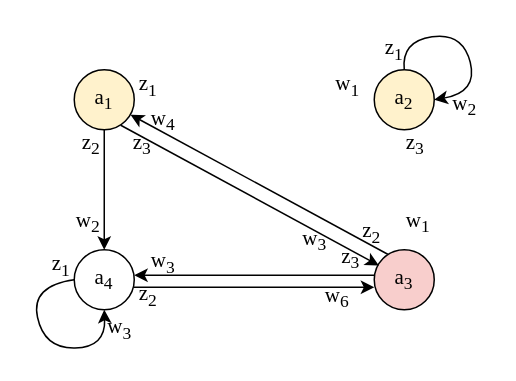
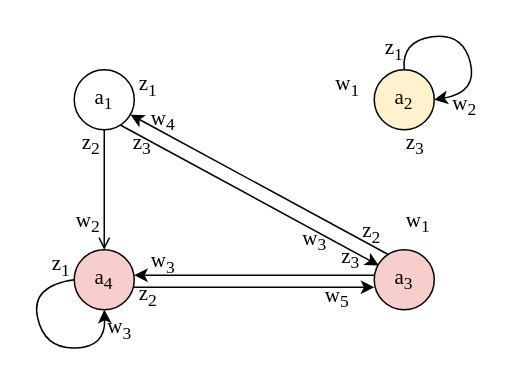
  <mxCell id="0" />
  <mxCell id="1" parent="0" />
- <mxCell id="2" style="edgeStyle=orthogonalEdgeStyle;rounded=0;orthogonalLoop=1;jettySize=auto;html=1;exitX=0.5;exitY=1;exitDx=0;exitDy=0;entryX=0.5;entryY=0;entryDx=0;entryDy=0;fontFamily=Times New Roman;fontSize=14;" parent="1" source="3" target="7" edge="1"><mxGeometry relative="1" as="geometry" /></mxCell>
- <mxCell id="3" value="a&lt;sub&gt;1&lt;/sub&gt;" style="ellipse;whiteSpace=wrap;html=1;aspect=fixed;fontFamily=Times New Roman;fontSize=14;fillColor=#fff2cc;" parent="1" vertex="1"><mxGeometry x="49" y="46" width="40" height="40" as="geometry" /></mxCell>
+ <mxCell id="2" style="edgeStyle=orthogonalEdgeStyle;rounded=0;orthogonalLoop=1;jettySize=auto;html=1;exitX=0.5;exitY=1;exitDx=0;exitDy=0;entryX=0.5;entryY=0;entryDx=0;entryDy=0;fontFamily=Times New Roman;fontSize=14;endArrow=open;" parent="1" source="3" target="7" edge="1"><mxGeometry relative="1" as="geometry" /></mxCell>
+ <mxCell id="3" value="a&lt;sub&gt;1&lt;/sub&gt;" style="ellipse;whiteSpace=wrap;html=1;aspect=fixed;fontFamily=Times New Roman;fontSize=14;" parent="1" vertex="1"><mxGeometry x="49" y="46" width="40" height="40" as="geometry" /></mxCell>
  <mxCell id="4" value="&lt;font style=&quot;font-size: 14px&quot; face=&quot;Times New Roman&quot;&gt;a&lt;sub&gt;2&lt;/sub&gt;&lt;/font&gt;" style="ellipse;whiteSpace=wrap;html=1;aspect=fixed;fillColor=#fff2cc;" parent="1" vertex="1"><mxGeometry x="249" y="46" width="40" height="40" as="geometry" /></mxCell>
  <mxCell id="5" value="&lt;font style=&quot;font-size: 14px&quot; face=&quot;Times New Roman&quot;&gt;a&lt;sub&gt;3&lt;/sub&gt;&lt;/font&gt;" style="ellipse;whiteSpace=wrap;html=1;aspect=fixed;fillColor=#f8cecc;" parent="1" vertex="1"><mxGeometry x="249" y="166" width="40" height="40" as="geometry" /></mxCell>
  <mxCell id="6" style="edgeStyle=orthogonalEdgeStyle;rounded=0;orthogonalLoop=1;jettySize=auto;html=1;fontFamily=Times New Roman;fontSize=14;exitX=0.988;exitY=0.624;exitDx=0;exitDy=0;exitPerimeter=0;" parent="1" source="7" edge="1"><mxGeometry relative="1" as="geometry"><mxPoint x="99" y="191" as="sourcePoint" /><mxPoint x="249" y="191" as="targetPoint" /><Array as="points" /></mxGeometry></mxCell>
- <mxCell id="7" value="&lt;font style=&quot;font-size: 14px&quot; face=&quot;Times New Roman&quot;&gt;a&lt;sub&gt;4&lt;/sub&gt;&lt;/font&gt;" style="ellipse;whiteSpace=wrap;html=1;aspect=fixed;" parent="1" vertex="1"><mxGeometry x="49" y="166" width="40" height="40" as="geometry" /></mxCell>
+ <mxCell id="7" value="&lt;font style=&quot;font-size: 14px&quot; face=&quot;Times New Roman&quot;&gt;a&lt;sub&gt;4&lt;/sub&gt;&lt;/font&gt;" style="ellipse;whiteSpace=wrap;html=1;aspect=fixed;fillColor=#f8cecc;" parent="1" vertex="1"><mxGeometry x="49" y="166" width="40" height="40" as="geometry" /></mxCell>
  <mxCell id="8" style="edgeStyle=orthogonalEdgeStyle;rounded=0;orthogonalLoop=1;jettySize=auto;html=1;exitX=0;exitY=0.425;exitDx=0;exitDy=0;fontFamily=Times New Roman;fontSize=14;exitPerimeter=0;" parent="1" source="5" edge="1"><mxGeometry relative="1" as="geometry"><mxPoint x="239" y="183" as="sourcePoint" /><mxPoint x="89" y="183" as="targetPoint" /></mxGeometry></mxCell>
  <mxCell id="9" value="" style="endArrow=classic;html=1;rounded=0;fontFamily=Times New Roman;fontSize=14;entryX=0.077;entryY=0.262;entryDx=0;entryDy=0;entryPerimeter=0;" parent="1" target="5" edge="1"><mxGeometry width="50" height="50" relative="1" as="geometry"><mxPoint x="80" y="83" as="sourcePoint" /><mxPoint x="166" y="83" as="targetPoint" /></mxGeometry></mxCell>
  <mxCell id="10" value="" style="endArrow=classic;html=1;rounded=0;fontFamily=Times New Roman;fontSize=14;entryX=0.938;entryY=0.749;entryDx=0;entryDy=0;entryPerimeter=0;" parent="1" target="3" edge="1"><mxGeometry width="50" height="50" relative="1" as="geometry"><mxPoint x="258" y="169" as="sourcePoint" /><mxPoint x="166" y="83" as="targetPoint" /></mxGeometry></mxCell>
  <mxCell id="11" value="" style="curved=1;endArrow=classic;html=1;rounded=0;fontFamily=Times New Roman;fontSize=14;exitX=0.5;exitY=0;exitDx=0;exitDy=0;entryX=1;entryY=0.5;entryDx=0;entryDy=0;" parent="1" source="4" target="4" edge="1"><mxGeometry width="50" height="50" relative="1" as="geometry"><mxPoint x="268" y="129" as="sourcePoint" /><mxPoint x="318" y="79" as="targetPoint" /><Array as="points"><mxPoint x="267" y="27" /><mxPoint x="308" y="21" /><mxPoint x="318" y="61" /></Array></mxGeometry></mxCell>
  <mxCell id="12" value="" style="curved=1;endArrow=classic;html=1;rounded=0;fontFamily=Times New Roman;fontSize=14;exitX=0;exitY=0.5;exitDx=0;exitDy=0;entryX=0.5;entryY=1;entryDx=0;entryDy=0;" parent="1" source="7" target="7" edge="1"><mxGeometry width="50" height="50" relative="1" as="geometry"><mxPoint x="116" y="169" as="sourcePoint" /><mxPoint x="166" y="119" as="targetPoint" /><Array as="points"><mxPoint x="20" y="190" /><mxPoint x="29" y="232" /><mxPoint x="70" y="231" /></Array></mxGeometry></mxCell>
  <mxCell id="13" value="z&lt;sub&gt;1&lt;/sub&gt;" style="text;html=1;align=center;verticalAlign=middle;resizable=0;points=[];autosize=1;strokeColor=none;fillColor=none;fontSize=14;fontFamily=Times New Roman;" parent="1" vertex="1"><mxGeometry x="251" y="20" width="22" height="26" as="geometry" /></mxCell>
  <mxCell id="14" value="z&lt;sub&gt;1&lt;/sub&gt;" style="text;html=1;align=center;verticalAlign=middle;resizable=0;points=[];autosize=1;strokeColor=none;fillColor=none;fontSize=14;fontFamily=Times New Roman;" parent="1" vertex="1"><mxGeometry x="29" y="164" width="22" height="26" as="geometry" /></mxCell>
  <mxCell id="15" value="z&lt;sub&gt;1&lt;/sub&gt;" style="text;html=1;align=center;verticalAlign=middle;resizable=0;points=[];autosize=1;strokeColor=none;fillColor=none;fontSize=14;fontFamily=Times New Roman;" parent="1" vertex="1"><mxGeometry x="87" y="44" width="22" height="26" as="geometry" /></mxCell>
  <mxCell id="16" value="z&lt;sub&gt;2&lt;/sub&gt;" style="text;html=1;align=center;verticalAlign=middle;resizable=0;points=[];autosize=1;strokeColor=none;fillColor=none;fontSize=14;fontFamily=Times New Roman;" parent="1" vertex="1"><mxGeometry x="49" y="83" width="22" height="26" as="geometry" /></mxCell>
  <mxCell id="17" value="z&lt;sub&gt;3&lt;/sub&gt;" style="text;html=1;align=center;verticalAlign=middle;resizable=0;points=[];autosize=1;strokeColor=none;fillColor=none;fontSize=14;fontFamily=Times New Roman;" parent="1" vertex="1"><mxGeometry x="83" y="83" width="22" height="26" as="geometry" /></mxCell>
  <mxCell id="18" value="z&lt;sub&gt;3&lt;/sub&gt;" style="text;html=1;align=center;verticalAlign=middle;resizable=0;points=[];autosize=1;strokeColor=none;fillColor=none;fontSize=14;fontFamily=Times New Roman;" parent="1" vertex="1"><mxGeometry x="265" y="83" width="22" height="26" as="geometry" /></mxCell>
  <mxCell id="19" value="z&lt;sub&gt;2&lt;/sub&gt;" style="text;html=1;align=center;verticalAlign=middle;resizable=0;points=[];autosize=1;strokeColor=none;fillColor=none;fontSize=14;fontFamily=Times New Roman;" parent="1" vertex="1"><mxGeometry x="236" y="142" width="22" height="26" as="geometry" /></mxCell>
  <mxCell id="20" value="z&lt;sub&gt;3&lt;/sub&gt;" style="text;html=1;align=center;verticalAlign=middle;resizable=0;points=[];autosize=1;strokeColor=none;fillColor=none;fontSize=14;fontFamily=Times New Roman;" parent="1" vertex="1"><mxGeometry x="222" y="159" width="22" height="26" as="geometry" /></mxCell>
  <mxCell id="21" value="z&lt;sub&gt;2&lt;/sub&gt;" style="text;html=1;align=center;verticalAlign=middle;resizable=0;points=[];autosize=1;strokeColor=none;fillColor=none;fontSize=14;fontFamily=Times New Roman;" parent="1" vertex="1"><mxGeometry x="87" y="184" width="22" height="26" as="geometry" /></mxCell>
  <mxCell id="22" value="w&lt;sub&gt;2&lt;/sub&gt;" style="text;html=1;align=center;verticalAlign=middle;resizable=0;points=[];autosize=1;strokeColor=none;fillColor=none;fontSize=14;fontFamily=Times New Roman;" parent="1" vertex="1"><mxGeometry x="296" y="57" width="26" height="26" as="geometry" /></mxCell>
  <mxCell id="23" value="w&lt;sub&gt;2&lt;/sub&gt;" style="text;html=1;align=center;verticalAlign=middle;resizable=0;points=[];autosize=1;strokeColor=none;fillColor=none;fontSize=14;fontFamily=Times New Roman;" parent="1" vertex="1"><mxGeometry x="45" y="135" width="26" height="26" as="geometry" /></mxCell>
  <mxCell id="24" value="w&lt;sub&gt;1&lt;/sub&gt;" style="text;html=1;align=center;verticalAlign=middle;resizable=0;points=[];autosize=1;strokeColor=none;fillColor=none;fontSize=14;fontFamily=Times New Roman;" parent="1" vertex="1"><mxGeometry x="265" y="135" width="26" height="26" as="geometry" /></mxCell>
  <mxCell id="25" value="w&lt;sub&gt;3&lt;/sub&gt;" style="text;html=1;align=center;verticalAlign=middle;resizable=0;points=[];autosize=1;strokeColor=none;fillColor=none;fontSize=14;fontFamily=Times New Roman;" parent="1" vertex="1"><mxGeometry x="196" y="147" width="26" height="26" as="geometry" /></mxCell>
  <mxCell id="26" value="w&lt;sub&gt;4&lt;/sub&gt;" style="text;html=1;align=center;verticalAlign=middle;resizable=0;points=[];autosize=1;strokeColor=none;fillColor=none;fontSize=14;fontFamily=Times New Roman;" parent="1" vertex="1"><mxGeometry x="95" y="67" width="26" height="26" as="geometry" /></mxCell>
  <mxCell id="27" value="w&lt;sub&gt;3&lt;/sub&gt;" style="text;html=1;align=center;verticalAlign=middle;resizable=0;points=[];autosize=1;strokeColor=none;fillColor=none;fontSize=14;fontFamily=Times New Roman;" parent="1" vertex="1"><mxGeometry x="95" y="162" width="26" height="26" as="geometry" /></mxCell>
- <mxCell id="28" value="w&lt;sub&gt;6&lt;/sub&gt;" style="text;html=1;align=center;verticalAlign=middle;resizable=0;points=[];autosize=1;strokeColor=none;fillColor=none;fontSize=14;fontFamily=Times New Roman;" parent="1" vertex="1"><mxGeometry x="211" y="185" width="26" height="26" as="geometry" /></mxCell>
+ <mxCell id="28" value="w&lt;sub&gt;5&lt;/sub&gt;" style="text;html=1;align=center;verticalAlign=middle;resizable=0;points=[];autosize=1;strokeColor=none;fillColor=none;fontSize=14;fontFamily=Times New Roman;" parent="1" vertex="1"><mxGeometry x="211" y="185" width="26" height="26" as="geometry" /></mxCell>
  <mxCell id="29" value="w&lt;sub&gt;3&lt;/sub&gt;" style="text;html=1;align=center;verticalAlign=middle;resizable=0;points=[];autosize=1;strokeColor=none;fillColor=none;fontSize=14;fontFamily=Times New Roman;" parent="1" vertex="1"><mxGeometry x="66" y="206" width="26" height="26" as="geometry" /></mxCell>
  <mxCell id="30" value="w&lt;sub&gt;1&lt;/sub&gt;" style="text;html=1;align=center;verticalAlign=middle;resizable=0;points=[];autosize=1;strokeColor=none;fillColor=none;fontSize=14;fontFamily=Times New Roman;" vertex="1" parent="1"><mxGeometry x="218" y="44" width="26" height="26" as="geometry" /></mxCell>
